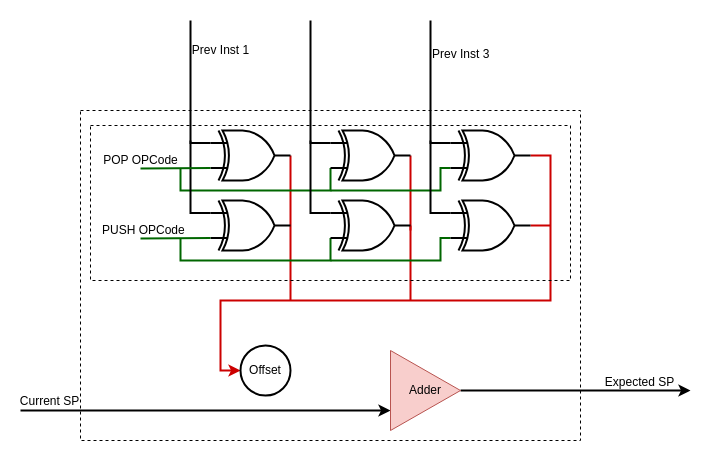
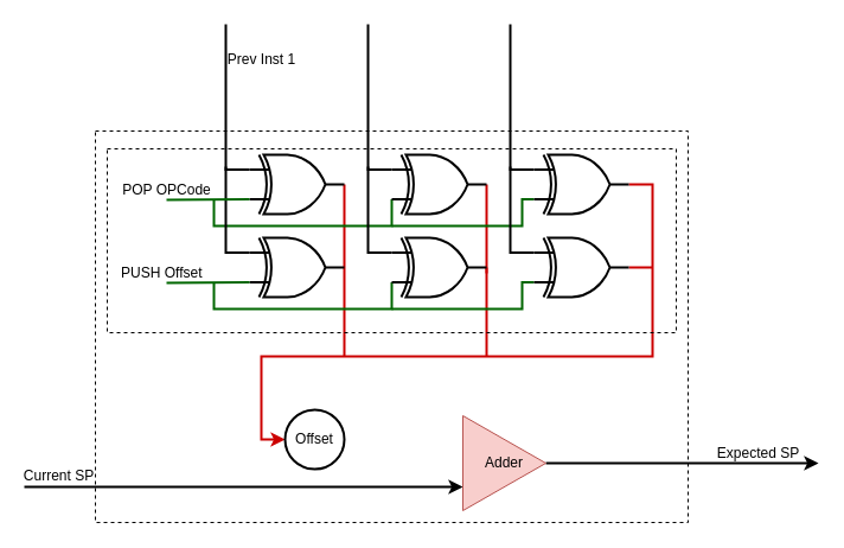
  <mxCell id="0" />
  <mxCell id="1" parent="0" />
  <mxCell id="2" value="" style="rounded=0;whiteSpace=wrap;html=1;labelBackgroundColor=none;strokeWidth=1;fillColor=none;dashed=1;" vertex="1" parent="1"><mxGeometry x="80" y="110" width="500" height="330" as="geometry" /></mxCell>
  <mxCell id="3" value="&lt;font style=&quot;font-size: 12px&quot;&gt;Prev Inst 1&lt;/font&gt;" style="edgeStyle=orthogonalEdgeStyle;rounded=0;orthogonalLoop=1;jettySize=auto;html=1;exitX=0;exitY=0.25;exitDx=0;exitDy=0;exitPerimeter=0;labelBackgroundColor=none;strokeWidth=2;endArrow=none;endFill=0;" edge="1" parent="1" source="5"><mxGeometry x="0.579" y="-30" relative="1" as="geometry"><mxPoint x="190" y="20" as="targetPoint" /><mxPoint as="offset" /></mxGeometry></mxCell>
  <mxCell id="4" style="edgeStyle=orthogonalEdgeStyle;rounded=0;orthogonalLoop=1;jettySize=auto;html=1;exitX=1;exitY=0.5;exitDx=0;exitDy=0;exitPerimeter=0;labelBackgroundColor=none;startArrow=none;startFill=0;endArrow=none;endFill=0;strokeWidth=2;strokeColor=#CC0000;" edge="1" parent="1" source="5"><mxGeometry relative="1" as="geometry"><mxPoint x="290" y="300" as="targetPoint" /><Array as="points"><mxPoint x="290" y="200" /><mxPoint x="290" y="200" /></Array></mxGeometry></mxCell>
  <mxCell id="5" value="" style="verticalLabelPosition=bottom;shadow=0;dashed=0;align=center;html=1;verticalAlign=top;shape=mxgraph.electrical.logic_gates.logic_gate;operation=xor;strokeWidth=2;" vertex="1" parent="1"><mxGeometry x="210" y="130" width="80" height="50" as="geometry" /></mxCell>
  <mxCell id="6" value="&lt;font style=&quot;font-size: 12px&quot;&gt;Expected SP&lt;/font&gt;" style="edgeStyle=orthogonalEdgeStyle;rounded=0;orthogonalLoop=1;jettySize=auto;html=1;exitX=1;exitY=0.5;exitDx=0;exitDy=0;strokeWidth=2;labelBackgroundColor=none;" edge="1" parent="1" source="9"><mxGeometry x="0.565" y="8" relative="1" as="geometry"><mxPoint x="690" y="390" as="targetPoint" /><mxPoint as="offset" /></mxGeometry></mxCell>
  <mxCell id="7" style="edgeStyle=orthogonalEdgeStyle;rounded=0;orthogonalLoop=1;jettySize=auto;html=1;exitX=0;exitY=0.75;exitDx=0;exitDy=0;labelBackgroundColor=none;endArrow=none;endFill=0;strokeWidth=2;startArrow=classic;startFill=1;" edge="1" parent="1" source="9"><mxGeometry relative="1" as="geometry"><mxPoint x="20" y="410" as="targetPoint" /></mxGeometry></mxCell>
  <mxCell id="8" value="Current SP" style="text;html=1;align=center;verticalAlign=middle;resizable=0;points=[];labelBackgroundColor=#ffffff;" vertex="1" connectable="0" parent="7"><mxGeometry x="0.711" y="2" relative="1" as="geometry"><mxPoint x="-24.86" y="-12" as="offset" /></mxGeometry></mxCell>
  <mxCell id="9" value="Adder" style="triangle;whiteSpace=wrap;html=1;strokeWidth=1;fillColor=#f8cecc;strokeColor=#b85450;align=center;" vertex="1" parent="1"><mxGeometry x="390" y="350" width="70" height="80" as="geometry" /></mxCell>
  <mxCell id="10" style="edgeStyle=orthogonalEdgeStyle;rounded=0;orthogonalLoop=1;jettySize=auto;html=1;exitX=0;exitY=0.25;exitDx=0;exitDy=0;exitPerimeter=0;labelBackgroundColor=none;endArrow=none;endFill=0;strokeWidth=2;" edge="1" parent="1" source="13"><mxGeometry relative="1" as="geometry"><mxPoint x="310" y="20" as="targetPoint" /></mxGeometry></mxCell>
  <mxCell id="11" style="edgeStyle=orthogonalEdgeStyle;rounded=0;orthogonalLoop=1;jettySize=auto;html=1;exitX=0;exitY=0.75;exitDx=0;exitDy=0;exitPerimeter=0;labelBackgroundColor=none;startArrow=none;startFill=0;endArrow=none;endFill=0;strokeWidth=2;strokeColor=#006600;" edge="1" parent="1" source="13"><mxGeometry relative="1" as="geometry"><mxPoint x="180" y="168" as="targetPoint" /><Array as="points"><mxPoint x="330" y="190" /><mxPoint x="180" y="190" /><mxPoint x="180" y="168" /></Array></mxGeometry></mxCell>
  <mxCell id="12" style="edgeStyle=orthogonalEdgeStyle;rounded=0;orthogonalLoop=1;jettySize=auto;html=1;exitX=1;exitY=0.5;exitDx=0;exitDy=0;exitPerimeter=0;labelBackgroundColor=none;startArrow=none;startFill=0;endArrow=none;endFill=0;strokeWidth=2;strokeColor=#CC0000;" edge="1" parent="1" source="13"><mxGeometry relative="1" as="geometry"><mxPoint x="410" y="230" as="targetPoint" /><Array as="points"><mxPoint x="410" y="180" /><mxPoint x="410" y="180" /></Array></mxGeometry></mxCell>
  <mxCell id="13" value="" style="verticalLabelPosition=bottom;shadow=0;dashed=0;align=center;html=1;verticalAlign=top;shape=mxgraph.electrical.logic_gates.logic_gate;operation=xor;strokeWidth=2;" vertex="1" parent="1"><mxGeometry x="330" y="130" width="80" height="50" as="geometry" /></mxCell>
  <mxCell id="14" style="edgeStyle=orthogonalEdgeStyle;rounded=0;orthogonalLoop=1;jettySize=auto;html=1;exitX=0;exitY=0.25;exitDx=0;exitDy=0;exitPerimeter=0;labelBackgroundColor=none;endArrow=none;endFill=0;strokeWidth=2;" edge="1" parent="1" source="17"><mxGeometry relative="1" as="geometry"><mxPoint x="430" y="20" as="targetPoint" /></mxGeometry></mxCell>
  <mxCell id="15" style="edgeStyle=orthogonalEdgeStyle;rounded=0;orthogonalLoop=1;jettySize=auto;html=1;exitX=0;exitY=0.75;exitDx=0;exitDy=0;exitPerimeter=0;labelBackgroundColor=none;startArrow=none;startFill=0;endArrow=none;endFill=0;strokeWidth=2;strokeColor=#006600;" edge="1" parent="1" source="17"><mxGeometry relative="1" as="geometry"><mxPoint x="330" y="190" as="targetPoint" /><Array as="points"><mxPoint x="440" y="167" /><mxPoint x="440" y="190" /></Array></mxGeometry></mxCell>
  <mxCell id="16" style="edgeStyle=orthogonalEdgeStyle;rounded=0;orthogonalLoop=1;jettySize=auto;html=1;exitX=1;exitY=0.5;exitDx=0;exitDy=0;exitPerimeter=0;entryX=0;entryY=0.5;entryDx=0;entryDy=0;labelBackgroundColor=none;startArrow=none;startFill=0;endArrow=classic;endFill=1;strokeWidth=2;strokeColor=#CC0000;" edge="1" parent="1" source="17" target="28"><mxGeometry relative="1" as="geometry"><Array as="points"><mxPoint x="550" y="155" /><mxPoint x="550" y="300" /><mxPoint x="220" y="300" /><mxPoint x="220" y="370" /></Array></mxGeometry></mxCell>
  <mxCell id="17" value="" style="verticalLabelPosition=bottom;shadow=0;dashed=0;align=center;html=1;verticalAlign=top;shape=mxgraph.electrical.logic_gates.logic_gate;operation=xor;strokeWidth=2;" vertex="1" parent="1"><mxGeometry x="450" y="130" width="80" height="50" as="geometry" /></mxCell>
  <mxCell id="18" style="edgeStyle=orthogonalEdgeStyle;rounded=0;orthogonalLoop=1;jettySize=auto;html=1;exitX=0;exitY=0.25;exitDx=0;exitDy=0;exitPerimeter=0;labelBackgroundColor=none;endArrow=none;endFill=0;strokeWidth=2;" edge="1" parent="1" source="19"><mxGeometry relative="1" as="geometry"><mxPoint x="190" y="140" as="targetPoint" /></mxGeometry></mxCell>
  <mxCell id="19" value="" style="verticalLabelPosition=bottom;shadow=0;dashed=0;align=center;html=1;verticalAlign=top;shape=mxgraph.electrical.logic_gates.logic_gate;operation=xor;strokeWidth=2;" vertex="1" parent="1"><mxGeometry x="210" y="200" width="80" height="50" as="geometry" /></mxCell>
  <mxCell id="20" style="edgeStyle=orthogonalEdgeStyle;rounded=0;orthogonalLoop=1;jettySize=auto;html=1;exitX=0;exitY=0.25;exitDx=0;exitDy=0;exitPerimeter=0;labelBackgroundColor=none;endArrow=none;endFill=0;strokeWidth=2;" edge="1" parent="1" source="23"><mxGeometry relative="1" as="geometry"><mxPoint x="310" y="140" as="targetPoint" /></mxGeometry></mxCell>
  <mxCell id="21" style="edgeStyle=orthogonalEdgeStyle;rounded=0;orthogonalLoop=1;jettySize=auto;html=1;exitX=0;exitY=0.75;exitDx=0;exitDy=0;exitPerimeter=0;labelBackgroundColor=none;startArrow=none;startFill=0;endArrow=none;endFill=0;strokeWidth=2;strokeColor=#006600;" edge="1" parent="1" source="23"><mxGeometry relative="1" as="geometry"><mxPoint x="180" y="237.429" as="targetPoint" /><Array as="points"><mxPoint x="330" y="260" /><mxPoint x="180" y="260" /></Array></mxGeometry></mxCell>
  <mxCell id="22" style="edgeStyle=orthogonalEdgeStyle;rounded=0;orthogonalLoop=1;jettySize=auto;html=1;exitX=1;exitY=0.5;exitDx=0;exitDy=0;exitPerimeter=0;labelBackgroundColor=none;startArrow=none;startFill=0;endArrow=none;endFill=0;strokeWidth=2;strokeColor=#CC0000;" edge="1" parent="1" source="23"><mxGeometry relative="1" as="geometry"><mxPoint x="410" y="300" as="targetPoint" /><Array as="points"><mxPoint x="410" y="250" /><mxPoint x="410" y="250" /></Array></mxGeometry></mxCell>
  <mxCell id="23" value="" style="verticalLabelPosition=bottom;shadow=0;dashed=0;align=center;html=1;verticalAlign=top;shape=mxgraph.electrical.logic_gates.logic_gate;operation=xor;strokeWidth=2;" vertex="1" parent="1"><mxGeometry x="330" y="200" width="80" height="50" as="geometry" /></mxCell>
  <mxCell id="24" style="edgeStyle=orthogonalEdgeStyle;rounded=0;orthogonalLoop=1;jettySize=auto;html=1;exitX=0;exitY=0.25;exitDx=0;exitDy=0;exitPerimeter=0;labelBackgroundColor=none;endArrow=none;endFill=0;strokeWidth=2;" edge="1" parent="1" source="27"><mxGeometry relative="1" as="geometry"><mxPoint x="430" y="140" as="targetPoint" /></mxGeometry></mxCell>
  <mxCell id="25" style="edgeStyle=orthogonalEdgeStyle;rounded=0;orthogonalLoop=1;jettySize=auto;html=1;exitX=0;exitY=0.75;exitDx=0;exitDy=0;exitPerimeter=0;labelBackgroundColor=none;startArrow=none;startFill=0;endArrow=none;endFill=0;strokeWidth=2;strokeColor=#006600;" edge="1" parent="1" source="27"><mxGeometry relative="1" as="geometry"><mxPoint x="330" y="260" as="targetPoint" /><Array as="points"><mxPoint x="440" y="237" /><mxPoint x="440" y="260" /></Array></mxGeometry></mxCell>
  <mxCell id="26" style="edgeStyle=orthogonalEdgeStyle;rounded=0;orthogonalLoop=1;jettySize=auto;html=1;exitX=1;exitY=0.5;exitDx=0;exitDy=0;exitPerimeter=0;labelBackgroundColor=none;startArrow=none;startFill=0;endArrow=none;endFill=0;strokeWidth=2;strokeColor=#CC0000;" edge="1" parent="1" source="27"><mxGeometry relative="1" as="geometry"><mxPoint x="550" y="224.857" as="targetPoint" /></mxGeometry></mxCell>
  <mxCell id="27" value="" style="verticalLabelPosition=bottom;shadow=0;dashed=0;align=center;html=1;verticalAlign=top;shape=mxgraph.electrical.logic_gates.logic_gate;operation=xor;strokeWidth=2;" vertex="1" parent="1"><mxGeometry x="450" y="200" width="80" height="50" as="geometry" /></mxCell>
  <mxCell id="28" value="Offset" style="ellipse;whiteSpace=wrap;html=1;aspect=fixed;strokeWidth=2;" vertex="1" parent="1"><mxGeometry x="240" y="345" width="50" height="50" as="geometry" /></mxCell>
- <mxCell id="29" value="Prev Inst 3" style="text;html=1;" vertex="1" parent="1"><mxGeometry x="430" y="40" width="80" height="30" as="geometry" /></mxCell>
  <mxCell id="30" value="" style="endArrow=none;html=1;labelBackgroundColor=none;strokeWidth=2;entryX=0;entryY=0.75;entryDx=0;entryDy=0;entryPerimeter=0;strokeColor=#006600;" edge="1" parent="1" target="5"><mxGeometry width="50" height="50" relative="1" as="geometry"><mxPoint x="140" y="168" as="sourcePoint" /><mxPoint x="210" y="167" as="targetPoint" /></mxGeometry></mxCell>
  <mxCell id="31" value="POP OPCode" style="text;html=1;align=center;verticalAlign=middle;resizable=0;points=[];labelBackgroundColor=none;" vertex="1" connectable="0" parent="30"><mxGeometry x="-0.6" y="2" relative="1" as="geometry"><mxPoint x="-14.27" y="-6.9" as="offset" /></mxGeometry></mxCell>
  <mxCell id="32" value="" style="endArrow=none;html=1;labelBackgroundColor=none;strokeWidth=2;entryX=0;entryY=0.75;entryDx=0;entryDy=0;entryPerimeter=0;strokeColor=#006600;" edge="1" parent="1" target="19"><mxGeometry width="50" height="50" relative="1" as="geometry"><mxPoint x="140" y="238" as="sourcePoint" /><mxPoint x="210" y="237" as="targetPoint" /></mxGeometry></mxCell>
- <mxCell id="33" value="PUSH OPCode" style="text;html=1;" vertex="1" parent="1"><mxGeometry x="100" y="216" width="100" height="30" as="geometry" /></mxCell>
+ <mxCell id="33" value="PUSH Offset" style="text;html=1;" vertex="1" parent="1"><mxGeometry x="100" y="216" width="100" height="30" as="geometry" /></mxCell>
  <mxCell id="34" value="" style="rounded=0;whiteSpace=wrap;html=1;labelBackgroundColor=none;strokeWidth=1;fillColor=none;dashed=1;" vertex="1" parent="1"><mxGeometry x="90" y="125" width="480" height="155" as="geometry" /></mxCell>
